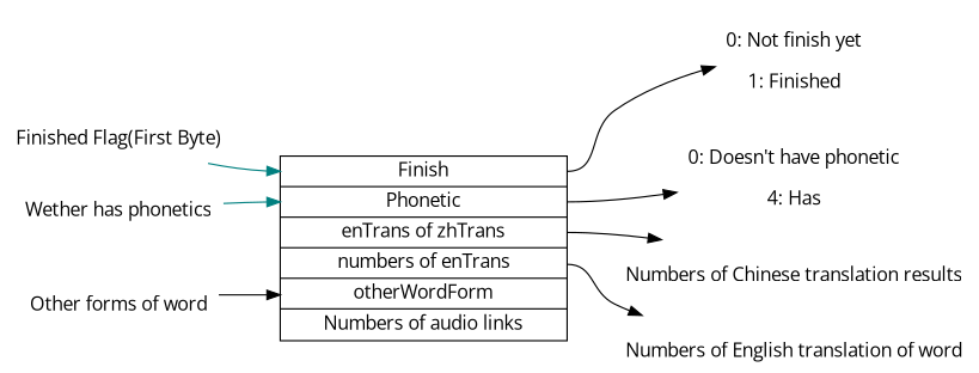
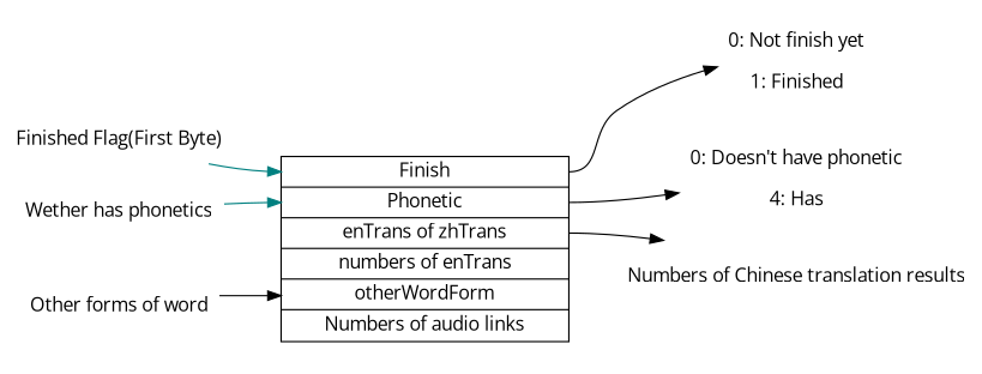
  digraph {
    fontname="Open Sans"
    rankdir=LR
    node [fontname="Open Sans" shape=none]
    edge [color=black fontname="Open Sans"]
    n1 [height=.7 label="<f0> Finish | <f1> Phonetic | <f2> enTrans of zhTrans | <f3> numbers of enTrans | <f4> otherWordForm            | <f5> Numbers of audio links" shape=record width=3]
    n2 [label="\l0: Not finish yet\n\l1: Finished"]
    n3 [label="\l0: Doesn't have phonetic\n\l4: Has"]
    n4 [label="\lNumbers of Chinese translation results\n"]
-   n5 [label="\lNumbers of English translation of word\n"]
    n6 [label="Finished Flag(First Byte)"]
    n7 [label="Wether has phonetics"]
    n8 [label="\lOther forms of word\n"]
    n1 -> n2 [tailport=f0]
    n1 -> n3 [tailport=f1]
    n1 -> n4 [tailport=f2]
-   n1 -> n5 [tailport=f3]
    n6 -> n1 [color=teal headport=f0]
    n7 -> n1 [color=teal headport=f1]
    n8 -> n1 [headport=f4]
  }
